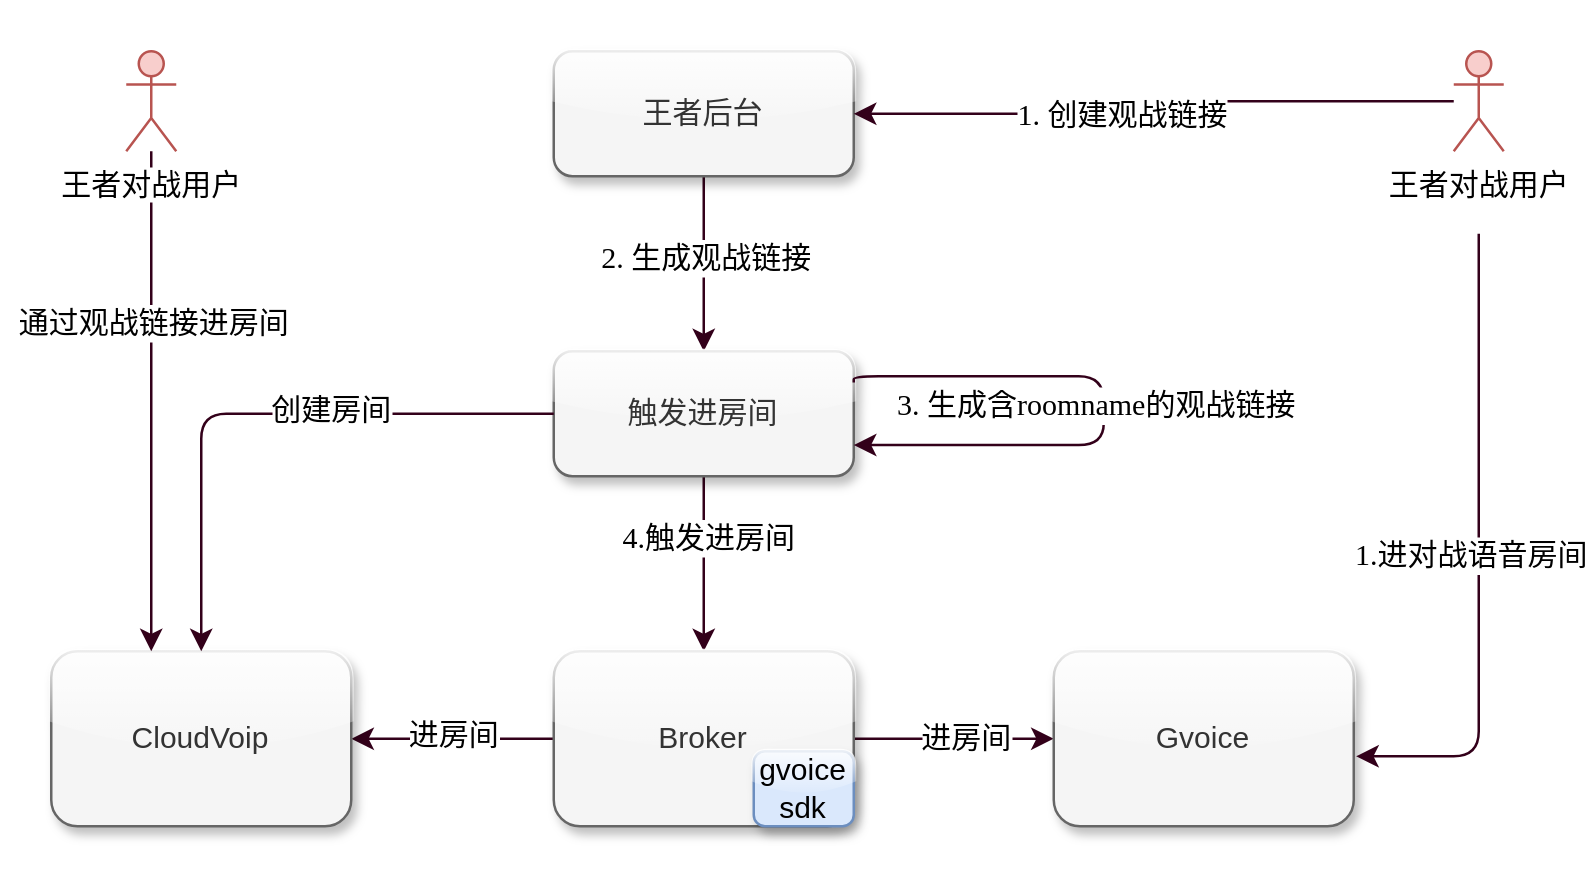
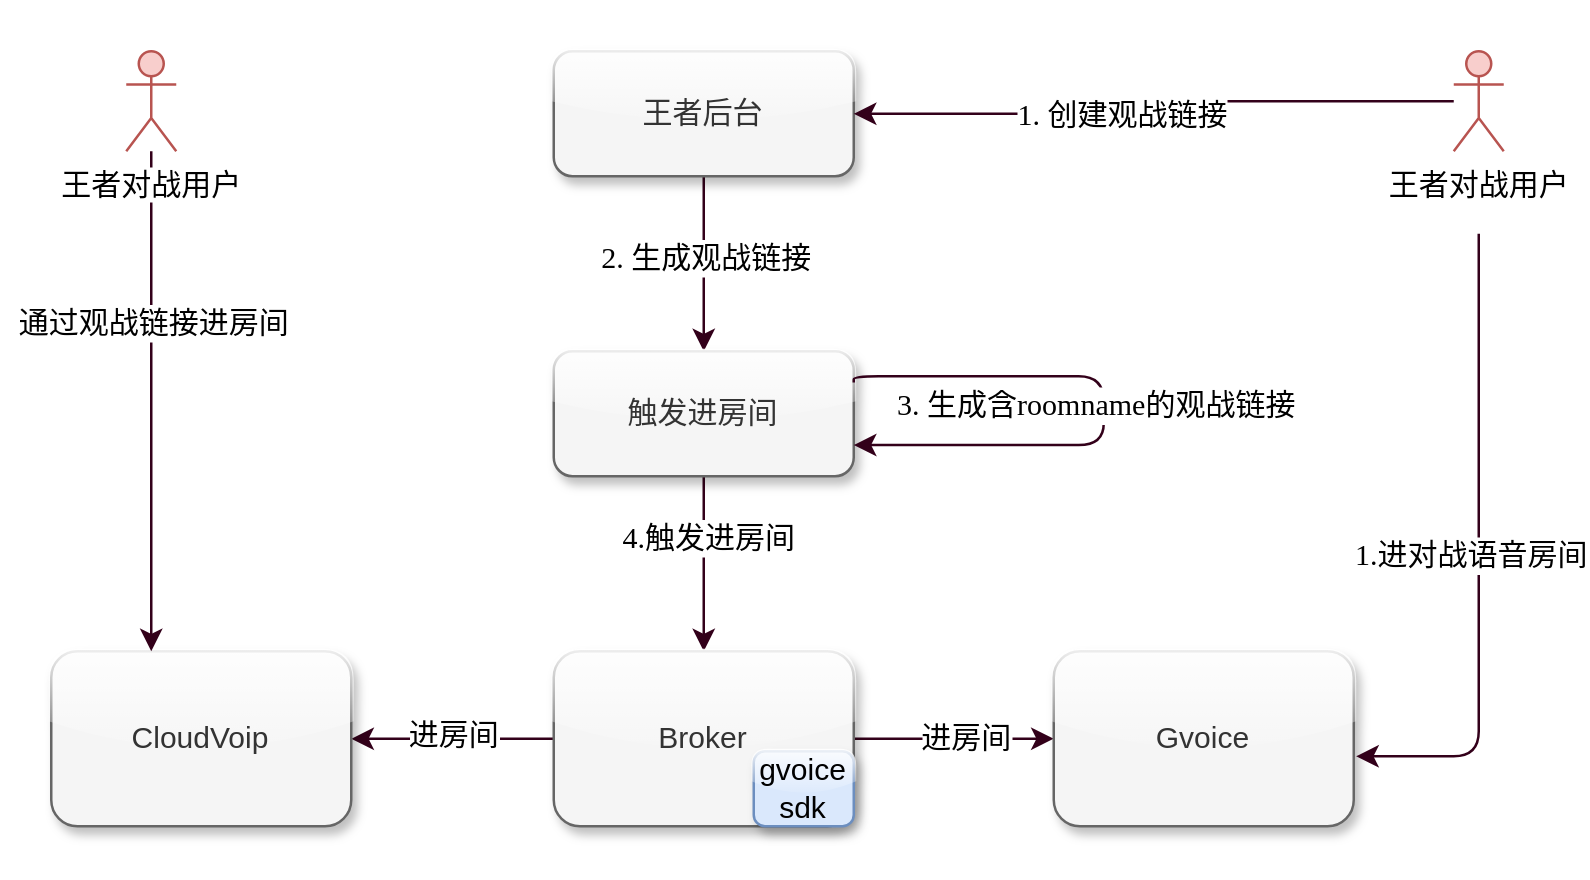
  <mxCell id="0" />
  <mxCell id="1" parent="0" />
  <mxCell id="2" style="edgeStyle=orthogonalEdgeStyle;rounded=0;orthogonalLoop=1;jettySize=auto;html=1;exitX=0.5;exitY=1;exitDx=0;exitDy=0;entryX=0.5;entryY=0;entryDx=0;entryDy=0;strokeColor=#33001A;fontFamily=Comic Sans MS;" edge="1" parent="1" source="4" target="10"><mxGeometry relative="1" as="geometry" /></mxCell>
  <mxCell id="3" value="2. 生成观战链接" style="text;html=1;resizable=0;points=[];align=center;verticalAlign=middle;labelBackgroundColor=#ffffff;fontFamily=Comic Sans MS;" vertex="1" connectable="0" parent="2"><mxGeometry x="-0.1" relative="1" as="geometry"><mxPoint as="offset" /></mxGeometry></mxCell>
  <mxCell id="4" value="王者后台" style="rounded=1;whiteSpace=wrap;html=1;fillColor=#f5f5f5;strokeColor=#666666;fontColor=#333333;shadow=1;glass=1;comic=0;" vertex="1" parent="1"><mxGeometry x="221" y="20" width="120" height="50" as="geometry" /></mxCell>
  <mxCell id="5" style="edgeStyle=orthogonalEdgeStyle;rounded=0;orthogonalLoop=1;jettySize=auto;html=1;entryX=1;entryY=0.5;entryDx=0;entryDy=0;fillColor=#d5e8d4;strokeColor=#33001A;" edge="1" parent="1" source="7" target="4"><mxGeometry relative="1" as="geometry" /></mxCell>
  <mxCell id="6" value="&lt;p style=&quot;line-height: 70%&quot;&gt;1. 创建观战链接&lt;/p&gt;" style="text;html=1;resizable=0;points=[];align=left;verticalAlign=middle;labelBackgroundColor=#ffffff;fontFamily=Comic Sans MS;" vertex="1" connectable="0" parent="5"><mxGeometry x="0.415" y="-2" relative="1" as="geometry"><mxPoint x="-8" y="2" as="offset" /></mxGeometry></mxCell>
  <mxCell id="7" value="王者对战用户" style="shape=umlActor;verticalLabelPosition=bottom;labelBackgroundColor=#ffffff;verticalAlign=top;html=1;outlineConnect=0;fillColor=#f8cecc;strokeColor=#b85450;fontFamily=Comic Sans MS;" vertex="1" parent="1"><mxGeometry x="581" y="20" width="20" height="40" as="geometry" /></mxCell>
  <mxCell id="8" style="edgeStyle=orthogonalEdgeStyle;rounded=0;orthogonalLoop=1;jettySize=auto;html=1;entryX=0.5;entryY=0;entryDx=0;entryDy=0;strokeColor=#33001A;fontFamily=Comic Sans MS;" edge="1" parent="1" source="10" target="17"><mxGeometry relative="1" as="geometry" /></mxCell>
  <mxCell id="9" value="4.触发进房间" style="text;html=1;resizable=0;points=[];align=center;verticalAlign=middle;labelBackgroundColor=#ffffff;fontFamily=Comic Sans MS;" vertex="1" connectable="0" parent="8"><mxGeometry x="-0.314" y="1" relative="1" as="geometry"><mxPoint as="offset" /></mxGeometry></mxCell>
  <mxCell id="10" value="触发进房间" style="rounded=1;whiteSpace=wrap;html=1;fillColor=#f5f5f5;strokeColor=#666666;fontColor=#333333;shadow=1;glass=1;comic=0;" vertex="1" parent="1"><mxGeometry x="221" y="140" width="120" height="50" as="geometry" /></mxCell>
  <mxCell id="11" value="" style="edgeStyle=segmentEdgeStyle;endArrow=classic;html=1;strokeColor=#33001A;fontFamily=Comic Sans MS;exitX=1;exitY=0.25;exitDx=0;exitDy=0;entryX=1;entryY=0.75;entryDx=0;entryDy=0;" edge="1" parent="1" source="10" target="10"><mxGeometry width="50" height="50" relative="1" as="geometry"><mxPoint x="371" y="200" as="sourcePoint" /><mxPoint x="431" y="190" as="targetPoint" /><Array as="points"><mxPoint x="341" y="150" /><mxPoint x="441" y="150" /><mxPoint x="441" y="178" /></Array></mxGeometry></mxCell>
  <mxCell id="12" value="3. 生成含roomname的观战链接" style="text;html=1;resizable=0;points=[];align=center;verticalAlign=middle;labelBackgroundColor=#ffffff;fontFamily=Comic Sans MS;" vertex="1" connectable="0" parent="11"><mxGeometry x="-0.009" y="-4" relative="1" as="geometry"><mxPoint as="offset" /></mxGeometry></mxCell>
  <mxCell id="13" style="edgeStyle=orthogonalEdgeStyle;rounded=0;orthogonalLoop=1;jettySize=auto;html=1;entryX=1;entryY=0.5;entryDx=0;entryDy=0;strokeColor=#33001A;fontFamily=Comic Sans MS;" edge="1" parent="1" source="17" target="19"><mxGeometry relative="1" as="geometry" /></mxCell>
  <mxCell id="14" value="进房间" style="text;html=1;resizable=0;points=[];align=center;verticalAlign=middle;labelBackgroundColor=#ffffff;fontFamily=Comic Sans MS;" vertex="1" connectable="0" parent="13"><mxGeometry x="0.012" y="-2" relative="1" as="geometry"><mxPoint as="offset" /></mxGeometry></mxCell>
  <mxCell id="15" style="edgeStyle=orthogonalEdgeStyle;rounded=0;orthogonalLoop=1;jettySize=auto;html=1;entryX=0;entryY=0.5;entryDx=0;entryDy=0;strokeColor=#33001A;fontFamily=Comic Sans MS;" edge="1" parent="1" source="17" target="20"><mxGeometry relative="1" as="geometry" /></mxCell>
  <mxCell id="16" value="进房间" style="text;html=1;resizable=0;points=[];align=center;verticalAlign=middle;labelBackgroundColor=#ffffff;fontFamily=Comic Sans MS;" vertex="1" connectable="0" parent="15"><mxGeometry x="0.1" y="1" relative="1" as="geometry"><mxPoint as="offset" /></mxGeometry></mxCell>
  <mxCell id="17" value="&lt;span&gt;Broker&lt;/span&gt;" style="rounded=1;whiteSpace=wrap;html=1;fillColor=#f5f5f5;strokeColor=#666666;fontColor=#333333;shadow=1;glass=1;comic=0;align=center;" vertex="1" parent="1"><mxGeometry x="221" y="260" width="120" height="70" as="geometry" /></mxCell>
  <mxCell id="18" value="gvoice&lt;br&gt;sdk" style="rounded=1;whiteSpace=wrap;html=1;fillColor=#dae8fc;strokeColor=#6c8ebf;shadow=1;glass=1;comic=0;" vertex="1" parent="1"><mxGeometry x="301" y="300" width="40" height="30" as="geometry" /></mxCell>
  <mxCell id="19" value="CloudVoip" style="rounded=1;whiteSpace=wrap;html=1;fillColor=#f5f5f5;strokeColor=#666666;fontColor=#333333;shadow=1;glass=1;comic=0;" vertex="1" parent="1"><mxGeometry x="20" y="260" width="120" height="70" as="geometry" /></mxCell>
  <mxCell id="20" value="Gvoice" style="rounded=1;whiteSpace=wrap;html=1;fillColor=#f5f5f5;strokeColor=#666666;fontColor=#333333;shadow=1;glass=1;comic=0;" vertex="1" parent="1"><mxGeometry x="421" y="260" width="120" height="70" as="geometry" /></mxCell>
  <mxCell id="21" value="" style="edgeStyle=segmentEdgeStyle;endArrow=classic;html=1;strokeColor=#33001A;fontFamily=Comic Sans MS;exitX=1;exitY=0.25;exitDx=0;exitDy=0;entryX=1.008;entryY=0.6;entryDx=0;entryDy=0;entryPerimeter=0;" edge="1" parent="1" target="20"><mxGeometry width="50" height="50" relative="1" as="geometry"><mxPoint x="591" y="93" as="sourcePoint" /><mxPoint x="591" y="118" as="targetPoint" /><Array as="points"><mxPoint x="591" y="302" /></Array></mxGeometry></mxCell>
  <mxCell id="22" value="1.进对战语音房间" style="text;html=1;resizable=0;points=[];align=center;verticalAlign=middle;labelBackgroundColor=#ffffff;fontFamily=Comic Sans MS;" vertex="1" connectable="0" parent="21"><mxGeometry x="-0.009" y="-4" relative="1" as="geometry"><mxPoint as="offset" /></mxGeometry></mxCell>
- <mxCell id="23" value="" style="edgeStyle=elbowEdgeStyle;elbow=horizontal;endArrow=classic;html=1;strokeColor=#33001A;fontFamily=Comic Sans MS;exitX=0;exitY=0.5;exitDx=0;exitDy=0;entryX=0.5;entryY=0;entryDx=0;entryDy=0;" edge="1" parent="1" source="10" target="19"><mxGeometry width="50" height="50" relative="1" as="geometry"><mxPoint x="105" y="200" as="sourcePoint" /><mxPoint x="155" y="150" as="targetPoint" /><Array as="points"><mxPoint x="80" y="165" /></Array></mxGeometry></mxCell>
- <mxCell id="24" value="创建房间" style="text;html=1;resizable=0;points=[];align=center;verticalAlign=middle;labelBackgroundColor=#ffffff;fontFamily=Comic Sans MS;" vertex="1" connectable="0" parent="23"><mxGeometry x="-0.237" y="-2" relative="1" as="geometry"><mxPoint as="offset" /></mxGeometry></mxCell>
  <mxCell id="25" style="edgeStyle=orthogonalEdgeStyle;rounded=0;comic=0;jumpStyle=none;orthogonalLoop=1;jettySize=auto;html=1;shadow=0;sourcePerimeterSpacing=0;targetPerimeterSpacing=0;strokeColor=#33001A;fontFamily=Comic Sans MS;" edge="1" parent="1" source="27"><mxGeometry relative="1" as="geometry"><mxPoint x="60" y="260" as="targetPoint" /></mxGeometry></mxCell>
  <mxCell id="26" value="通过观战链接进房间" style="text;html=1;resizable=0;points=[];align=center;verticalAlign=middle;labelBackgroundColor=#ffffff;fontFamily=Comic Sans MS;" vertex="1" connectable="0" parent="25"><mxGeometry x="-0.323" relative="1" as="geometry"><mxPoint as="offset" /></mxGeometry></mxCell>
  <mxCell id="27" value="王者对战用户" style="shape=umlActor;verticalLabelPosition=bottom;labelBackgroundColor=#ffffff;verticalAlign=top;html=1;outlineConnect=0;fillColor=#f8cecc;strokeColor=#b85450;fontFamily=Comic Sans MS;" vertex="1" parent="1"><mxGeometry x="50" y="20" width="20" height="40" as="geometry" /></mxCell>
